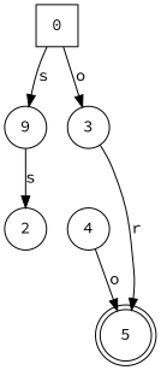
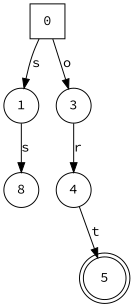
  digraph {
    fontname="Source Code Pro"
    rankdir=TB
    node [fontname="Source Code Pro" shape=circle]
    edge [fontname="Source Code Pro"]
    0 [shape=square]
-   1 [label=9]
+   1
    3
-   2
+   2 [label=8]
    4
    5 [shape=doublecircle]
    0 -> 1 [label="s "]
    0 -> 3 [label="o "]
    1 -> 2 [label="s "]
-   3 -> 5 [label="r "]
-   4 -> 5 [label="o "]
+   3 -> 4 [label="r "]
+   4 -> 5 [label="t "]
  }
